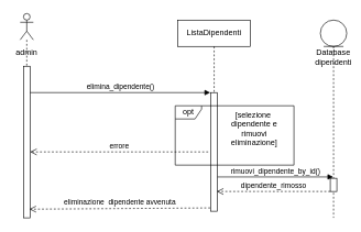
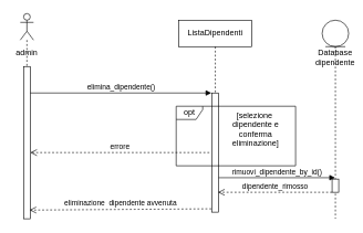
  <mxCell id="0" />
  <mxCell id="1" parent="0" />
  <mxCell id="2" value="" style="shape=umlLifeline;participant=umlActor;perimeter=lifelinePerimeter;whiteSpace=wrap;html=1;container=1;collapsible=0;recursiveResize=0;verticalAlign=top;spacingTop=36;outlineConnect=0;" parent="1" vertex="1"><mxGeometry x="30" y="20" width="20" height="90" as="geometry" /></mxCell>
  <mxCell id="3" value="" style="html=1;points=[];perimeter=orthogonalPerimeter;" parent="1" vertex="1"><mxGeometry x="35" y="100" width="10" height="230" as="geometry" /></mxCell>
  <mxCell id="4" value="admin" style="text;html=1;strokeColor=none;fillColor=none;align=center;verticalAlign=middle;whiteSpace=wrap;rounded=0;" parent="1" vertex="1"><mxGeometry x="20" y="70" width="40" height="20" as="geometry" /></mxCell>
  <mxCell id="5" value="&lt;div&gt;ListaDipendenti&lt;/div&gt;" style="shape=umlLifeline;perimeter=lifelinePerimeter;whiteSpace=wrap;html=1;container=1;collapsible=0;recursiveResize=0;outlineConnect=0;" parent="1" vertex="1"><mxGeometry x="269" y="30" width="110" height="290" as="geometry" /></mxCell>
  <mxCell id="6" value="" style="html=1;points=[];perimeter=orthogonalPerimeter;" parent="5" vertex="1"><mxGeometry x="50" y="110" width="10" height="180" as="geometry" /></mxCell>
  <mxCell id="7" value="elimina_dipendente()" style="html=1;verticalAlign=bottom;endArrow=block;" parent="1" edge="1"><mxGeometry width="80" relative="1" as="geometry"><mxPoint x="45" y="140" as="sourcePoint" /><mxPoint x="318" y="140" as="targetPoint" /></mxGeometry></mxCell>
  <mxCell id="8" value="errore" style="html=1;verticalAlign=bottom;endArrow=open;dashed=1;endSize=8;" parent="1" edge="1"><mxGeometry relative="1" as="geometry"><mxPoint x="315" y="230" as="sourcePoint" /><mxPoint x="45" y="230" as="targetPoint" /></mxGeometry></mxCell>
  <mxCell id="9" value="opt" style="shape=umlFrame;whiteSpace=wrap;html=1;width=40;height=20;" parent="1" vertex="1"><mxGeometry x="265" y="160" width="180" height="90" as="geometry" /></mxCell>
- <mxCell id="10" value="[selezione&amp;nbsp; dipendente e rimuovi eliminazione]" style="text;html=1;strokeColor=none;fillColor=none;align=center;verticalAlign=middle;whiteSpace=wrap;rounded=0;" parent="1" vertex="1"><mxGeometry x="345" y="170" width="80" height="50" as="geometry" /></mxCell>
+ <mxCell id="10" value="[selezione&amp;nbsp; dipendente e conferma eliminazione]" style="text;html=1;strokeColor=none;fillColor=none;align=center;verticalAlign=middle;whiteSpace=wrap;rounded=0;" parent="1" vertex="1"><mxGeometry x="345" y="170" width="80" height="50" as="geometry" /></mxCell>
  <mxCell id="11" value="eliminazione&amp;nbsp; dipendente avvenuta" style="html=1;verticalAlign=bottom;endArrow=open;dashed=1;endSize=8;entryX=0.9;entryY=0.943;entryDx=0;entryDy=0;entryPerimeter=0;exitX=-0.1;exitY=0.972;exitDx=0;exitDy=0;exitPerimeter=0;" parent="1" source="6" edge="1" target="3"><mxGeometry relative="1" as="geometry"><mxPoint x="125" y="280" as="sourcePoint" /><mxPoint x="45" y="280" as="targetPoint" /><Array as="points" /></mxGeometry></mxCell>
- <mxCell id="12" value="Database&lt;br&gt;dipendenti" style="shape=umlLifeline;participant=umlEntity;perimeter=lifelinePerimeter;whiteSpace=wrap;html=1;container=1;collapsible=0;recursiveResize=0;verticalAlign=top;spacingTop=36;outlineConnect=0;" vertex="1" parent="1"><mxGeometry x="485" y="30" width="40" height="300" as="geometry" /></mxCell>
+ <mxCell id="12" value="Database&lt;br&gt;dipendente" style="shape=umlLifeline;participant=umlEntity;perimeter=lifelinePerimeter;whiteSpace=wrap;html=1;container=1;collapsible=0;recursiveResize=0;verticalAlign=top;spacingTop=36;outlineConnect=0;" vertex="1" parent="1"><mxGeometry x="485" y="30" width="40" height="300" as="geometry" /></mxCell>
  <mxCell id="13" value="rimuovi_dipendente_by_id()" style="html=1;verticalAlign=bottom;endArrow=block;exitX=1;exitY=0.711;exitDx=0;exitDy=0;exitPerimeter=0;" edge="1" parent="1" source="6" target="12"><mxGeometry width="80" relative="1" as="geometry"><mxPoint x="345" y="270" as="sourcePoint" /><mxPoint x="425" y="270" as="targetPoint" /></mxGeometry></mxCell>
  <mxCell id="14" value="" style="html=1;points=[];perimeter=orthogonalPerimeter;" vertex="1" parent="1"><mxGeometry x="500" y="270" width="10" height="20" as="geometry" /></mxCell>
  <mxCell id="15" value="dipendente_rimosso" style="html=1;verticalAlign=bottom;endArrow=open;dashed=1;endSize=8;" edge="1" parent="1" source="14"><mxGeometry relative="1" as="geometry"><mxPoint x="465" y="290" as="sourcePoint" /><mxPoint x="328" y="290" as="targetPoint" /><Array as="points"><mxPoint x="395" y="290" /></Array></mxGeometry></mxCell>
